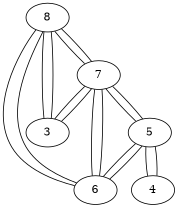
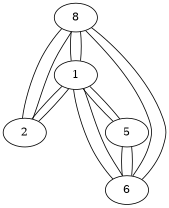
  graph {
    fontname="DejaVu Serif"
    node [fontname="DejaVu Serif"]
    edge [fontname="DejaVu Serif"]
    n1 [label=8]
-   1 [label=7]
-   2 [label=3]
+   1
+   2
    6
    5
-   4
    n1 -- 1
    n1 -- 2
    n1 -- 6
    1 -- n1
    1 -- 2
    1 -- 6
    1 -- 5
    2 -- n1
    2 -- 1
    6 -- n1
    6 -- 1
    6 -- 5
    5 -- 1
    5 -- 6
-   5 -- 4
-   4 -- 5
  }
